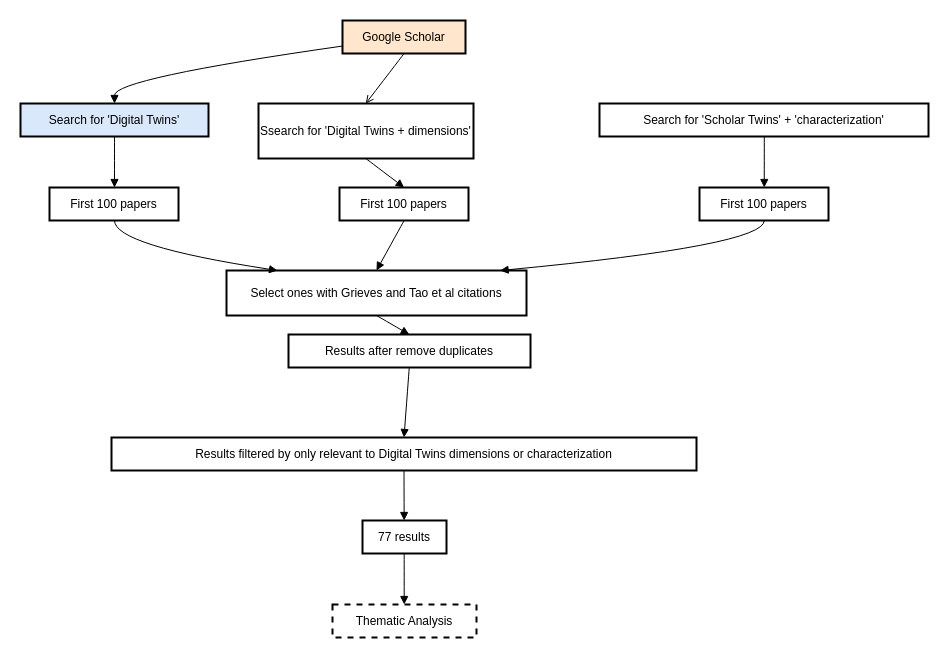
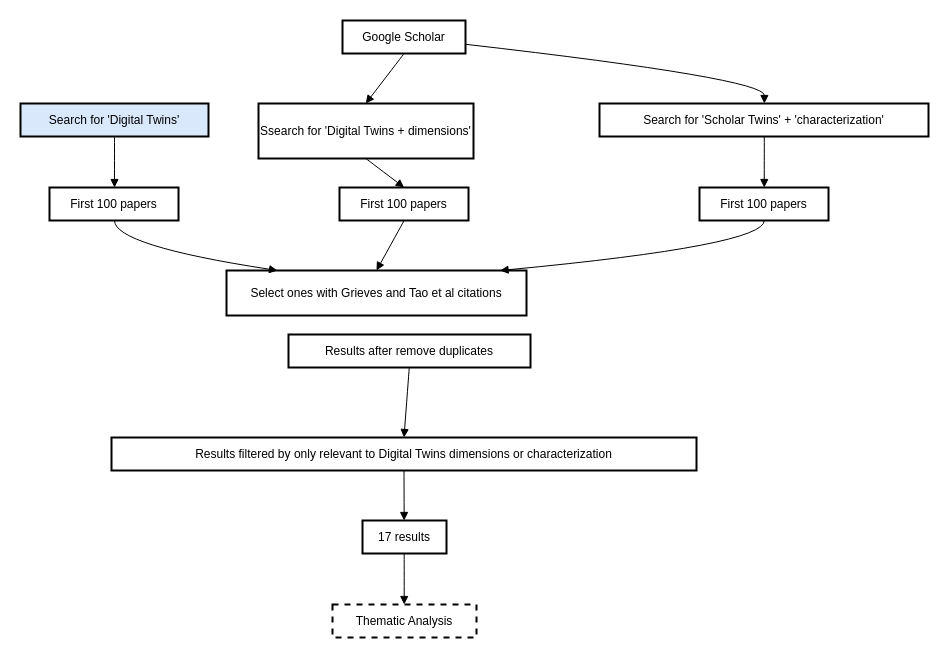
  <mxCell id="0" />
  <mxCell id="1" parent="0" />
- <mxCell id="2" value="Google Scholar" style="whiteSpace=wrap;strokeWidth=2;fillColor=#ffe6cc;" vertex="1" parent="1"><mxGeometry x="342" y="20" width="123" height="33" as="geometry" /></mxCell>
+ <mxCell id="2" value="Google Scholar" style="whiteSpace=wrap;strokeWidth=2;" vertex="1" parent="1"><mxGeometry x="342" y="20" width="123" height="33" as="geometry" /></mxCell>
  <mxCell id="3" value="Search for 'Digital Twins'" style="whiteSpace=wrap;strokeWidth=2;fillColor=#dae8fc;" vertex="1" parent="1"><mxGeometry x="20" y="103" width="188" height="33" as="geometry" /></mxCell>
  <mxCell id="4" value="Ssearch for 'Digital Twins + dimensions'" style="whiteSpace=wrap;strokeWidth=2;" vertex="1" parent="1"><mxGeometry x="258" y="103" width="215" height="55" as="geometry" /></mxCell>
  <mxCell id="5" value="Search for 'Scholar Twins' + 'characterization'" style="whiteSpace=wrap;strokeWidth=2;" vertex="1" parent="1"><mxGeometry x="599" y="103" width="329" height="33" as="geometry" /></mxCell>
  <mxCell id="6" value="First 100 papers" style="whiteSpace=wrap;strokeWidth=2;" vertex="1" parent="1"><mxGeometry x="49" y="187" width="129" height="33" as="geometry" /></mxCell>
  <mxCell id="7" value="First 100 papers" style="whiteSpace=wrap;strokeWidth=2;" vertex="1" parent="1"><mxGeometry x="339" y="187" width="129" height="33" as="geometry" /></mxCell>
  <mxCell id="8" value="First 100 papers" style="whiteSpace=wrap;strokeWidth=2;" vertex="1" parent="1"><mxGeometry x="699" y="187" width="129" height="33" as="geometry" /></mxCell>
  <mxCell id="9" value="Select ones with Grieves and Tao et al citations" style="whiteSpace=wrap;strokeWidth=2;" vertex="1" parent="1"><mxGeometry x="226" y="270" width="300" height="45" as="geometry" /></mxCell>
  <mxCell id="10" value="Results after remove duplicates" style="whiteSpace=wrap;strokeWidth=2;" vertex="1" parent="1"><mxGeometry x="288" y="334" width="242" height="33" as="geometry" /></mxCell>
  <mxCell id="11" value="Results filtered by only relevant to Digital Twins dimensions or characterization" style="whiteSpace=wrap;strokeWidth=2;" vertex="1" parent="1"><mxGeometry x="111" y="437" width="585" height="33" as="geometry" /></mxCell>
- <mxCell id="12" value="77 results" style="whiteSpace=wrap;strokeWidth=2;" vertex="1" parent="1"><mxGeometry x="362" y="520" width="84" height="33" as="geometry" /></mxCell>
+ <mxCell id="12" value="17 results" style="whiteSpace=wrap;strokeWidth=2;" vertex="1" parent="1"><mxGeometry x="362" y="520" width="84" height="33" as="geometry" /></mxCell>
  <mxCell id="13" value="Thematic Analysis" style="whiteSpace=wrap;strokeWidth=2;dashed=1;" vertex="1" parent="1"><mxGeometry x="332" y="604" width="144" height="33" as="geometry" /></mxCell>
- <mxCell id="14" value="" style="curved=1;startArrow=none;endArrow=block;exitX=0.003;exitY=0.773;entryX=0.5;entryY=0.012;rounded=0;" edge="1" parent="1" source="2" target="3"><mxGeometry relative="1" as="geometry"><Array as="points"><mxPoint x="114" y="78" /></Array></mxGeometry></mxCell>
- <mxCell id="15" value="" style="curved=1;startArrow=none;endArrow=open;exitX=0.501;exitY=1.012;entryX=0.499;entryY=0.012;rounded=0;" edge="1" parent="1" source="2" target="4"><mxGeometry relative="1" as="geometry"><Array as="points" /></mxGeometry></mxCell>
+ <mxCell id="15" value="" style="curved=1;startArrow=none;endArrow=block;exitX=0.501;exitY=1.012;entryX=0.499;entryY=0.012;rounded=0;" edge="1" parent="1" source="2" target="4"><mxGeometry relative="1" as="geometry"><Array as="points" /></mxGeometry></mxCell>
+ <mxCell id="16" value="" style="curved=1;startArrow=none;endArrow=block;exitX=1.0;exitY=0.721;entryX=0.501;entryY=0.012;rounded=0;" edge="1" parent="1" source="2" target="5"><mxGeometry relative="1" as="geometry"><Array as="points"><mxPoint x="764" y="78" /></Array></mxGeometry></mxCell>
  <mxCell id="17" value="" style="curved=1;startArrow=none;endArrow=block;exitX=0.5;exitY=1.024;entryX=0.504;entryY=-0.006;rounded=0;" edge="1" parent="1" source="3" target="6"><mxGeometry relative="1" as="geometry"><Array as="points" /></mxGeometry></mxCell>
  <mxCell id="18" value="" style="curved=1;startArrow=none;endArrow=block;exitX=0.499;exitY=1.024;entryX=0.501;entryY=-0.006;rounded=0;" edge="1" parent="1" source="4" target="7"><mxGeometry relative="1" as="geometry"><Array as="points" /></mxGeometry></mxCell>
  <mxCell id="19" value="" style="curved=1;startArrow=none;endArrow=block;exitX=0.501;exitY=1.024;entryX=0.502;entryY=-0.006;rounded=0;" edge="1" parent="1" source="5" target="8"><mxGeometry relative="1" as="geometry"><Array as="points" /></mxGeometry></mxCell>
  <mxCell id="20" value="" style="curved=1;startArrow=none;endArrow=block;exitX=0.504;exitY=1.006;entryX=0.174;entryY=0.006;rounded=0;" edge="1" parent="1" source="6" target="9"><mxGeometry relative="1" as="geometry"><Array as="points"><mxPoint x="114" y="245" /></Array></mxGeometry></mxCell>
  <mxCell id="21" value="" style="curved=1;startArrow=none;endArrow=block;exitX=0.501;exitY=1.006;entryX=0.5;entryY=0.006;rounded=0;" edge="1" parent="1" source="7" target="9"><mxGeometry relative="1" as="geometry"><Array as="points" /></mxGeometry></mxCell>
  <mxCell id="22" value="" style="curved=1;startArrow=none;endArrow=block;exitX=0.502;exitY=1.006;entryX=0.907;entryY=0.006;rounded=0;" edge="1" parent="1" source="8" target="9"><mxGeometry relative="1" as="geometry"><Array as="points"><mxPoint x="764" y="245" /></Array></mxGeometry></mxCell>
- <mxCell id="23" value="" style="curved=1;startArrow=none;endArrow=block;exitX=0.5;exitY=1.018;entryX=0.499;entryY=-0.012;rounded=0;" edge="1" parent="1" source="9" target="10"><mxGeometry relative="1" as="geometry"><Array as="points" /></mxGeometry></mxCell>
  <mxCell id="24" value="" style="curved=1;startArrow=none;endArrow=block;exitX=0.499;exitY=1.0;entryX=0.5;entryY=2.312e-7;rounded=0;" edge="1" parent="1" source="10" target="11"><mxGeometry relative="1" as="geometry"><Array as="points" /></mxGeometry></mxCell>
  <mxCell id="25" value="" style="curved=1;startArrow=none;endArrow=block;exitX=0.5;exitY=1.012;entryX=0.496;entryY=0.012;rounded=0;" edge="1" parent="1" source="11" target="12"><mxGeometry relative="1" as="geometry"><Array as="points" /></mxGeometry></mxCell>
  <mxCell id="26" value="" style="curved=1;startArrow=none;endArrow=block;exitX=0.496;exitY=1.024;entryX=0.498;entryY=-0.006;rounded=0;" edge="1" parent="1" source="12" target="13"><mxGeometry relative="1" as="geometry"><Array as="points" /></mxGeometry></mxCell>
